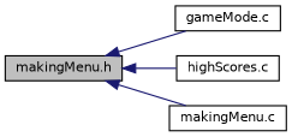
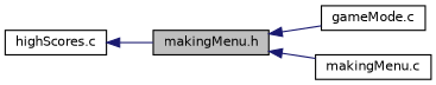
  digraph {
    rankdir=LR
    node [color=black fillcolor=white fontname=Helvetica fontsize=10 shape=record style=filled]
    edge [color=midnightblue dir=back fontname=Helvetica fontsize=10 labelfontname=Helvetica labelfontsize=10 style=solid]
    n1 [fillcolor=grey75 fontcolor=black height=0.2 label="makingMenu.h" width=0.4]
    n2 [height=0.2 label="gameMode.c" width=0.4]
    n3 [height=0.2 label="highScores.c" width=0.4]
    n4 [height=0.2 label="makingMenu.c" width=0.4]
    n1 -> n2
-   n1 -> n3
+   n3 -> n1
    n1 -> n4
  }
